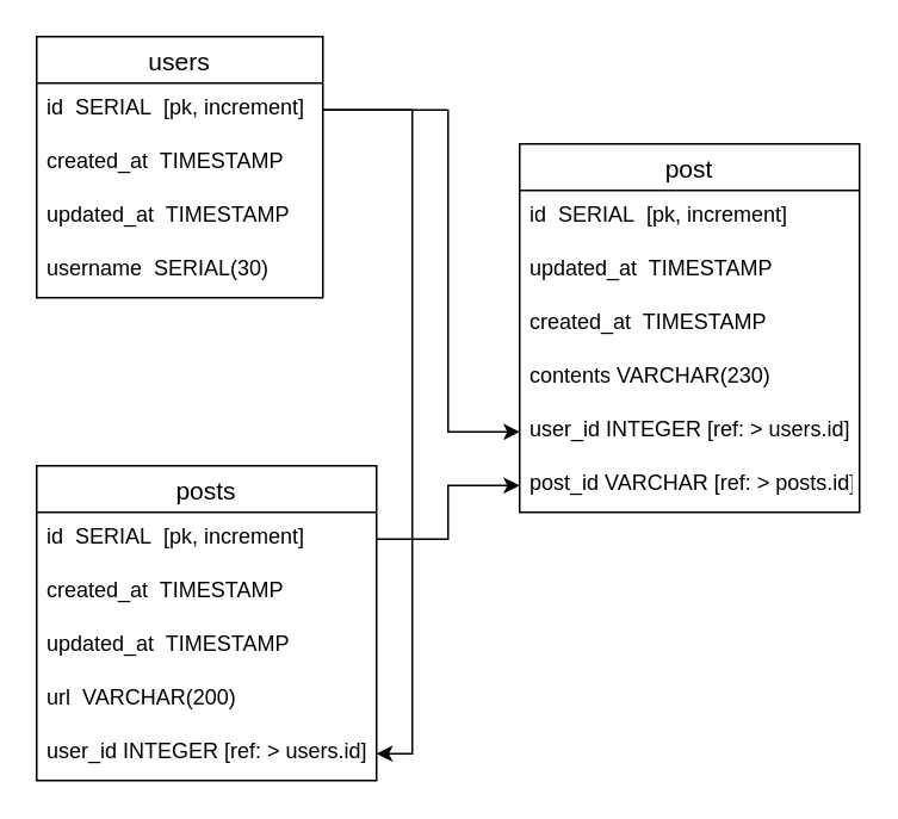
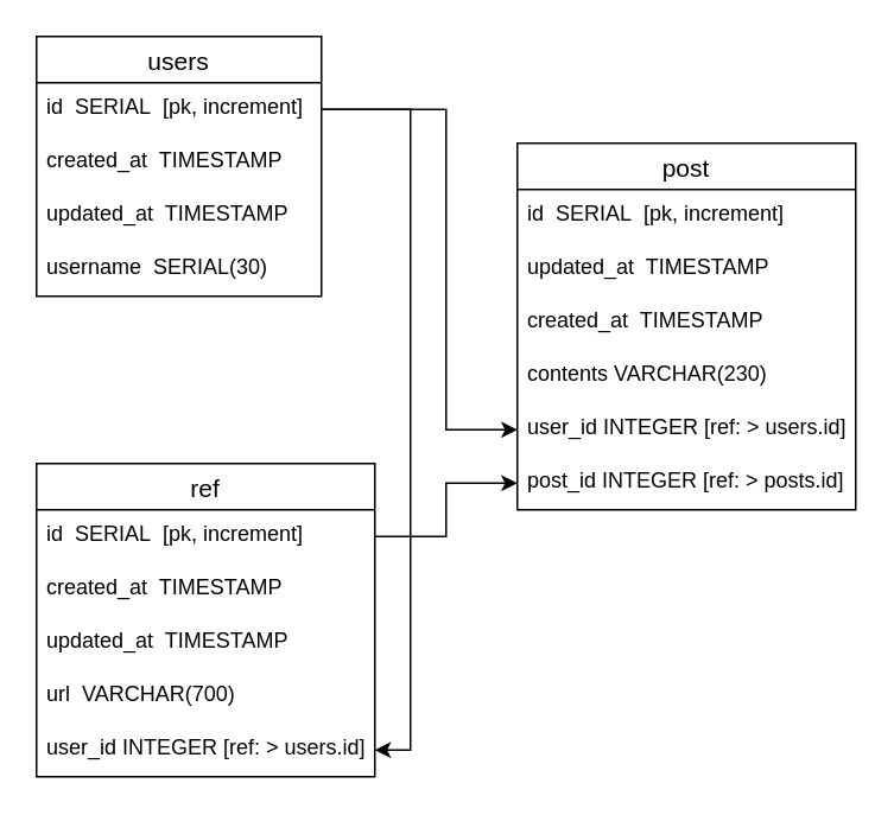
  <mxCell id="0" />
  <mxCell id="1" parent="0" />
  <mxCell id="2" value="users" style="swimlane;fontStyle=0;childLayout=stackLayout;horizontal=1;startSize=26;horizontalStack=0;resizeParent=1;resizeParentMax=0;resizeLast=0;collapsible=1;marginBottom=0;align=center;fontSize=14;" vertex="1" parent="1"><mxGeometry x="20" y="20" width="160" height="146" as="geometry" /></mxCell>
  <mxCell id="3" value="id  SERIAL  [pk, increment]" style="text;strokeColor=none;fillColor=none;spacingLeft=4;spacingRight=4;overflow=hidden;rotatable=0;points=[[0,0.5],[1,0.5]];portConstraint=eastwest;fontSize=12;" vertex="1" parent="2"><mxGeometry y="26" width="160" height="30" as="geometry" /></mxCell>
  <mxCell id="4" value="created_at  TIMESTAMP" style="text;strokeColor=none;fillColor=none;spacingLeft=4;spacingRight=4;overflow=hidden;rotatable=0;points=[[0,0.5],[1,0.5]];portConstraint=eastwest;fontSize=12;" vertex="1" parent="2"><mxGeometry y="56" width="160" height="30" as="geometry" /></mxCell>
  <mxCell id="5" value="updated_at  TIMESTAMP" style="text;strokeColor=none;fillColor=none;spacingLeft=4;spacingRight=4;overflow=hidden;rotatable=0;points=[[0,0.5],[1,0.5]];portConstraint=eastwest;fontSize=12;" vertex="1" parent="2"><mxGeometry y="86" width="160" height="30" as="geometry" /></mxCell>
  <mxCell id="6" value="username  SERIAL(30)" style="text;strokeColor=none;fillColor=none;spacingLeft=4;spacingRight=4;overflow=hidden;rotatable=0;points=[[0,0.5],[1,0.5]];portConstraint=eastwest;fontSize=12;" vertex="1" parent="2"><mxGeometry y="116" width="160" height="30" as="geometry" /></mxCell>
- <mxCell id="7" value="posts" style="swimlane;fontStyle=0;childLayout=stackLayout;horizontal=1;startSize=26;horizontalStack=0;resizeParent=1;resizeParentMax=0;resizeLast=0;collapsible=1;marginBottom=0;align=center;fontSize=14;" vertex="1" parent="1"><mxGeometry x="20" y="260" width="190" height="176" as="geometry" /></mxCell>
+ <mxCell id="7" value="ref" style="swimlane;fontStyle=0;childLayout=stackLayout;horizontal=1;startSize=26;horizontalStack=0;resizeParent=1;resizeParentMax=0;resizeLast=0;collapsible=1;marginBottom=0;align=center;fontSize=14;" vertex="1" parent="1"><mxGeometry x="20" y="260" width="190" height="176" as="geometry" /></mxCell>
  <mxCell id="8" value="id  SERIAL  [pk, increment]" style="text;strokeColor=none;fillColor=none;spacingLeft=4;spacingRight=4;overflow=hidden;rotatable=0;points=[[0,0.5],[1,0.5]];portConstraint=eastwest;fontSize=12;" vertex="1" parent="7"><mxGeometry y="26" width="190" height="30" as="geometry" /></mxCell>
  <mxCell id="9" value="created_at  TIMESTAMP" style="text;strokeColor=none;fillColor=none;spacingLeft=4;spacingRight=4;overflow=hidden;rotatable=0;points=[[0,0.5],[1,0.5]];portConstraint=eastwest;fontSize=12;" vertex="1" parent="7"><mxGeometry y="56" width="190" height="30" as="geometry" /></mxCell>
  <mxCell id="10" value="updated_at  TIMESTAMP" style="text;strokeColor=none;fillColor=none;spacingLeft=4;spacingRight=4;overflow=hidden;rotatable=0;points=[[0,0.5],[1,0.5]];portConstraint=eastwest;fontSize=12;" vertex="1" parent="7"><mxGeometry y="86" width="190" height="30" as="geometry" /></mxCell>
- <mxCell id="11" value="url  VARCHAR(200)" style="text;strokeColor=none;fillColor=none;spacingLeft=4;spacingRight=4;overflow=hidden;rotatable=0;points=[[0,0.5],[1,0.5]];portConstraint=eastwest;fontSize=12;" vertex="1" parent="7"><mxGeometry y="116" width="190" height="30" as="geometry" /></mxCell>
+ <mxCell id="11" value="url  VARCHAR(700)" style="text;strokeColor=none;fillColor=none;spacingLeft=4;spacingRight=4;overflow=hidden;rotatable=0;points=[[0,0.5],[1,0.5]];portConstraint=eastwest;fontSize=12;" vertex="1" parent="7"><mxGeometry y="116" width="190" height="30" as="geometry" /></mxCell>
  <mxCell id="12" value="user_id INTEGER [ref: &gt; users.id]" style="text;strokeColor=none;fillColor=none;spacingLeft=4;spacingRight=4;overflow=hidden;rotatable=0;points=[[0,0.5],[1,0.5]];portConstraint=eastwest;fontSize=12;" vertex="1" parent="7"><mxGeometry y="146" width="190" height="30" as="geometry" /></mxCell>
  <mxCell id="13" value="post" style="swimlane;fontStyle=0;childLayout=stackLayout;horizontal=1;startSize=26;horizontalStack=0;resizeParent=1;resizeParentMax=0;resizeLast=0;collapsible=1;marginBottom=0;align=center;fontSize=14;" vertex="1" parent="1"><mxGeometry x="290" y="80" width="190" height="206" as="geometry" /></mxCell>
  <mxCell id="14" value="id  SERIAL  [pk, increment]" style="text;strokeColor=none;fillColor=none;spacingLeft=4;spacingRight=4;overflow=hidden;rotatable=0;points=[[0,0.5],[1,0.5]];portConstraint=eastwest;fontSize=12;" vertex="1" parent="13"><mxGeometry y="26" width="190" height="30" as="geometry" /></mxCell>
  <mxCell id="15" value="updated_at  TIMESTAMP" style="text;strokeColor=none;fillColor=none;spacingLeft=4;spacingRight=4;overflow=hidden;rotatable=0;points=[[0,0.5],[1,0.5]];portConstraint=eastwest;fontSize=12;" vertex="1" parent="13"><mxGeometry y="56" width="190" height="30" as="geometry" /></mxCell>
  <mxCell id="16" value="created_at  TIMESTAMP" style="text;strokeColor=none;fillColor=none;spacingLeft=4;spacingRight=4;overflow=hidden;rotatable=0;points=[[0,0.5],[1,0.5]];portConstraint=eastwest;fontSize=12;" vertex="1" parent="13"><mxGeometry y="86" width="190" height="30" as="geometry" /></mxCell>
  <mxCell id="17" value="contents VARCHAR(230)" style="text;strokeColor=none;fillColor=none;spacingLeft=4;spacingRight=4;overflow=hidden;rotatable=0;points=[[0,0.5],[1,0.5]];portConstraint=eastwest;fontSize=12;" vertex="1" parent="13"><mxGeometry y="116" width="190" height="30" as="geometry" /></mxCell>
  <mxCell id="18" value="user_id INTEGER [ref: &gt; users.id]" style="text;strokeColor=none;fillColor=none;spacingLeft=4;spacingRight=4;overflow=hidden;rotatable=0;points=[[0,0.5],[1,0.5]];portConstraint=eastwest;fontSize=12;" vertex="1" parent="13"><mxGeometry y="146" width="190" height="30" as="geometry" /></mxCell>
- <mxCell id="19" value="post_id VARCHAR [ref: &gt; posts.id]" style="text;strokeColor=none;fillColor=none;spacingLeft=4;spacingRight=4;overflow=hidden;rotatable=0;points=[[0,0.5],[1,0.5]];portConstraint=eastwest;fontSize=12;" vertex="1" parent="13"><mxGeometry y="176" width="190" height="30" as="geometry" /></mxCell>
+ <mxCell id="19" value="post_id INTEGER [ref: &gt; posts.id]" style="text;strokeColor=none;fillColor=none;spacingLeft=4;spacingRight=4;overflow=hidden;rotatable=0;points=[[0,0.5],[1,0.5]];portConstraint=eastwest;fontSize=12;" vertex="1" parent="13"><mxGeometry y="176" width="190" height="30" as="geometry" /></mxCell>
  <mxCell id="20" style="edgeStyle=orthogonalEdgeStyle;rounded=0;orthogonalLoop=1;jettySize=auto;html=1;entryX=0;entryY=0.5;entryDx=0;entryDy=0;" edge="1" parent="1" source="3" target="18"><mxGeometry relative="1" as="geometry"><Array as="points"><mxPoint x="250" y="61" /><mxPoint x="250" y="241" /></Array></mxGeometry></mxCell>
  <mxCell id="21" style="edgeStyle=orthogonalEdgeStyle;rounded=0;orthogonalLoop=1;jettySize=auto;html=1;entryX=0;entryY=0.5;entryDx=0;entryDy=0;" edge="1" parent="1" source="8" target="19"><mxGeometry relative="1" as="geometry"><Array as="points"><mxPoint x="250" y="301" /><mxPoint x="250" y="271" /></Array></mxGeometry></mxCell>
  <mxCell id="22" style="edgeStyle=orthogonalEdgeStyle;rounded=0;orthogonalLoop=1;jettySize=auto;html=1;entryX=1;entryY=0.5;entryDx=0;entryDy=0;" edge="1" parent="1" source="3" target="12"><mxGeometry relative="1" as="geometry"><Array as="points"><mxPoint x="230" y="61" /><mxPoint x="230" y="421" /></Array></mxGeometry></mxCell>
